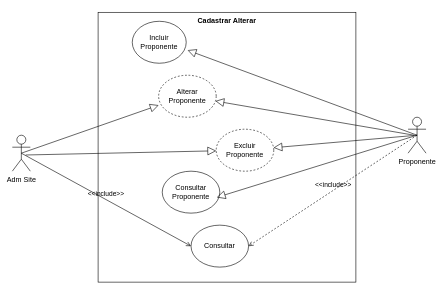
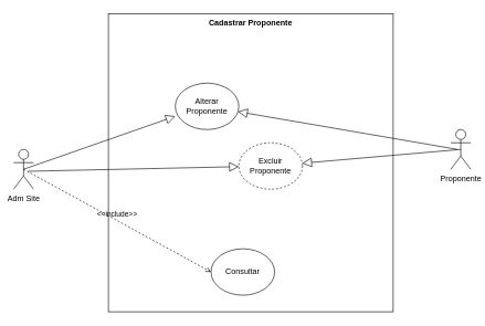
  <mxCell id="0" />
  <mxCell id="1" parent="0" />
- <mxCell id="2" value="Cadastrar Alterar" style="shape=rect;html=1;verticalAlign=top;fontStyle=1;whiteSpace=wrap;align=center;" vertex="1" parent="1"><mxGeometry x="163" y="20" width="430" height="450" as="geometry" /></mxCell>
- <mxCell id="3" value="Incluir Proponente" style="ellipse;whiteSpace=wrap;html=1;" vertex="1" parent="1"><mxGeometry x="220" y="35" width="90" height="70" as="geometry" /></mxCell>
+ <mxCell id="2" value="Cadastrar Proponente" style="shape=rect;html=1;verticalAlign=top;fontStyle=1;whiteSpace=wrap;align=center;" vertex="1" parent="1"><mxGeometry x="163" y="20" width="430" height="450" as="geometry" /></mxCell>
  <mxCell id="4" value="Adm Site" style="shape=umlActor;html=1;verticalLabelPosition=bottom;verticalAlign=top;align=center;" vertex="1" parent="1"><mxGeometry x="20" y="225" width="30" height="60" as="geometry" /></mxCell>
- <mxCell id="5" value="Alterar Proponente" style="ellipse;whiteSpace=wrap;html=1;dashed=1;" vertex="1" parent="1"><mxGeometry x="264" y="125" width="96" height="70" as="geometry" /></mxCell>
+ <mxCell id="5" value="Alterar Proponente" style="ellipse;whiteSpace=wrap;html=1;" vertex="1" parent="1"><mxGeometry x="264" y="125" width="96" height="70" as="geometry" /></mxCell>
  <mxCell id="6" value="Excluir Proponente" style="ellipse;whiteSpace=wrap;html=1;dashed=1;" vertex="1" parent="1"><mxGeometry x="360" y="215" width="96" height="70" as="geometry" /></mxCell>
  <mxCell id="7" value="" style="edgeStyle=none;html=1;endArrow=block;endFill=0;endSize=12;verticalAlign=bottom;rounded=0;entryX=0;entryY=0.714;entryDx=0;entryDy=0;entryPerimeter=0;exitX=0.5;exitY=0.5;exitDx=0;exitDy=0;exitPerimeter=0;" edge="1" parent="1" source="4" target="5"><mxGeometry width="160" relative="1" as="geometry"><mxPoint x="100" y="234.5" as="sourcePoint" /><mxPoint x="260" y="234.5" as="targetPoint" /></mxGeometry></mxCell>
  <mxCell id="8" value="" style="edgeStyle=none;html=1;endArrow=block;endFill=0;endSize=12;verticalAlign=bottom;rounded=0;exitX=0.744;exitY=0.55;exitDx=0;exitDy=0;exitPerimeter=0;" edge="1" parent="1" source="4" target="6"><mxGeometry width="160" relative="1" as="geometry"><mxPoint x="110" y="304.5" as="sourcePoint" /><mxPoint x="330" y="265" as="targetPoint" /></mxGeometry></mxCell>
  <mxCell id="9" value="Proponente" style="shape=umlActor;html=1;verticalLabelPosition=bottom;verticalAlign=top;align=center;" vertex="1" parent="1"><mxGeometry x="680" y="195" width="30" height="60" as="geometry" /></mxCell>
  <mxCell id="10" value="" style="edgeStyle=none;html=1;endArrow=block;endFill=0;endSize=12;verticalAlign=bottom;rounded=0;" edge="1" parent="1" target="5"><mxGeometry width="160" relative="1" as="geometry"><mxPoint x="690" y="225" as="sourcePoint" /><mxPoint x="620" y="345" as="targetPoint" /></mxGeometry></mxCell>
- <mxCell id="11" value="" style="edgeStyle=none;html=1;endArrow=block;endFill=0;endSize=12;verticalAlign=bottom;rounded=0;exitX=0.5;exitY=0.5;exitDx=0;exitDy=0;exitPerimeter=0;entryX=1.026;entryY=0.69;entryDx=0;entryDy=0;entryPerimeter=0;" edge="1" parent="1" source="9" target="3"><mxGeometry width="160" relative="1" as="geometry"><mxPoint x="490" y="165" as="sourcePoint" /><mxPoint x="650" y="165" as="targetPoint" /></mxGeometry></mxCell>
  <mxCell id="12" value="" style="edgeStyle=none;html=1;endArrow=block;endFill=0;endSize=12;verticalAlign=bottom;rounded=0;exitX=0.5;exitY=0.5;exitDx=0;exitDy=0;exitPerimeter=0;" edge="1" parent="1" source="9" target="6"><mxGeometry width="160" relative="1" as="geometry"><mxPoint x="680" y="235" as="sourcePoint" /><mxPoint x="406" y="315" as="targetPoint" /></mxGeometry></mxCell>
- <mxCell id="13" value="Consultar Proponente" style="ellipse;whiteSpace=wrap;html=1;" vertex="1" parent="1"><mxGeometry x="270" y="285" width="96" height="70" as="geometry" /></mxCell>
- <mxCell id="14" value="" style="edgeStyle=none;html=1;endArrow=block;endFill=0;endSize=12;verticalAlign=bottom;rounded=0;entryX=0.948;entryY=0.624;entryDx=0;entryDy=0;entryPerimeter=0;exitX=0.5;exitY=0.5;exitDx=0;exitDy=0;exitPerimeter=0;" edge="1" parent="1" source="9" target="13"><mxGeometry width="160" relative="1" as="geometry"><mxPoint x="680" y="295" as="sourcePoint" /><mxPoint x="456" y="307" as="targetPoint" /></mxGeometry></mxCell>
  <mxCell id="15" value="Consultar" style="ellipse;whiteSpace=wrap;html=1;" vertex="1" parent="1"><mxGeometry x="318" y="375" width="96" height="70" as="geometry" /></mxCell>
- <mxCell id="16" value="&amp;lt;&amp;lt;include&amp;gt;&amp;gt;" style="edgeStyle=none;html=1;endArrow=open;verticalAlign=bottom;dashed=0;labelBackgroundColor=none;rounded=0;exitX=0.5;exitY=0.5;exitDx=0;exitDy=0;exitPerimeter=0;entryX=0;entryY=0.5;entryDx=0;entryDy=0;" edge="1" parent="1" source="4" target="15"><mxGeometry width="160" relative="1" as="geometry"><mxPoint x="100" y="395" as="sourcePoint" /><mxPoint x="260" y="395" as="targetPoint" /></mxGeometry></mxCell>
- <mxCell id="17" value="&amp;lt;&amp;lt;include&amp;gt;&amp;gt;" style="edgeStyle=none;html=1;endArrow=open;verticalAlign=bottom;dashed=1;labelBackgroundColor=none;rounded=0;entryX=1;entryY=0.5;entryDx=0;entryDy=0;exitX=0.5;exitY=0.5;exitDx=0;exitDy=0;exitPerimeter=0;" edge="1" parent="1" source="9" target="15"><mxGeometry width="160" relative="1" as="geometry"><mxPoint x="620" y="325" as="sourcePoint" /><mxPoint x="390" y="495" as="targetPoint" /></mxGeometry></mxCell>
+ <mxCell id="16" value="&amp;lt;&amp;lt;include&amp;gt;&amp;gt;" style="edgeStyle=none;html=1;endArrow=open;verticalAlign=bottom;dashed=1;labelBackgroundColor=none;rounded=0;exitX=0.5;exitY=0.5;exitDx=0;exitDy=0;exitPerimeter=0;entryX=0;entryY=0.5;entryDx=0;entryDy=0;" edge="1" parent="1" source="4" target="15"><mxGeometry width="160" relative="1" as="geometry"><mxPoint x="100" y="395" as="sourcePoint" /><mxPoint x="260" y="395" as="targetPoint" /></mxGeometry></mxCell>
